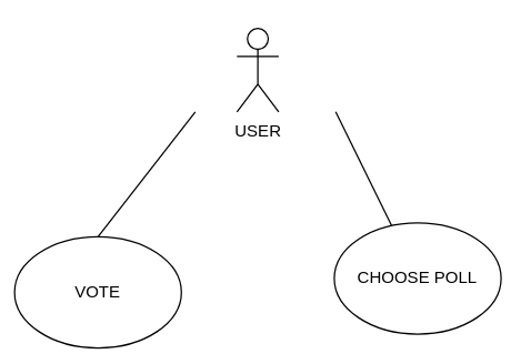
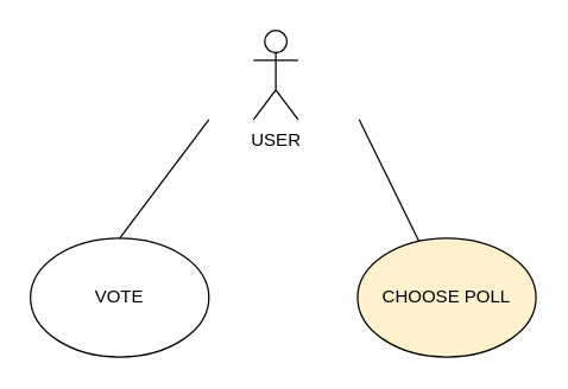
  <mxCell id="0" />
  <mxCell id="1" parent="0" />
- <mxCell id="2" value="VOTE" style="ellipse;whiteSpace=wrap;html=1;" vertex="1" parent="1"><mxGeometry x="10" y="170" width="120" height="80" as="geometry" /></mxCell>
- <mxCell id="3" value="CHOOSE POLL" style="ellipse;whiteSpace=wrap;html=1;" vertex="1" parent="1"><mxGeometry x="240" y="160" width="120" height="80" as="geometry" /></mxCell>
+ <mxCell id="2" value="VOTE" style="ellipse;whiteSpace=wrap;html=1;" vertex="1" parent="1"><mxGeometry x="20" y="160" width="120" height="80" as="geometry" /></mxCell>
+ <mxCell id="3" value="CHOOSE POLL" style="ellipse;whiteSpace=wrap;html=1;fillColor=#fff2cc;" vertex="1" parent="1"><mxGeometry x="240" y="160" width="120" height="80" as="geometry" /></mxCell>
  <mxCell id="4" value="" style="endArrow=none;html=1;rounded=0;exitX=0.5;exitY=0;exitDx=0;exitDy=0;" edge="1" parent="1" source="2"><mxGeometry width="50" height="50" relative="1" as="geometry"><mxPoint x="70" y="140" as="sourcePoint" /><mxPoint x="140" y="80" as="targetPoint" /></mxGeometry></mxCell>
  <mxCell id="5" value="" style="endArrow=none;html=1;rounded=0;" edge="1" parent="1" source="3"><mxGeometry width="50" height="50" relative="1" as="geometry"><mxPoint x="210" y="140" as="sourcePoint" /><mxPoint x="241" y="80" as="targetPoint" /></mxGeometry></mxCell>
  <mxCell id="6" value="USER&lt;br&gt;" style="shape=umlActor;verticalLabelPosition=bottom;verticalAlign=top;html=1;outlineConnect=0;" vertex="1" parent="1"><mxGeometry x="170" y="20" width="30" height="60" as="geometry" /></mxCell>
